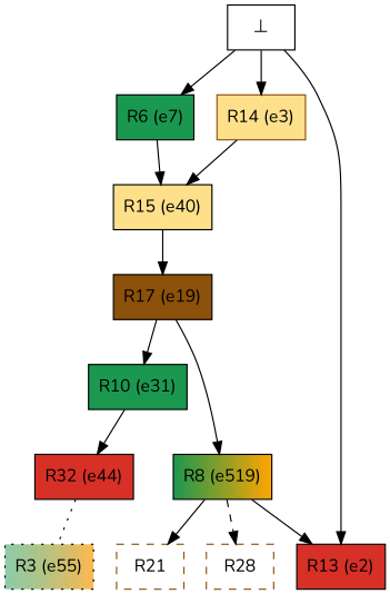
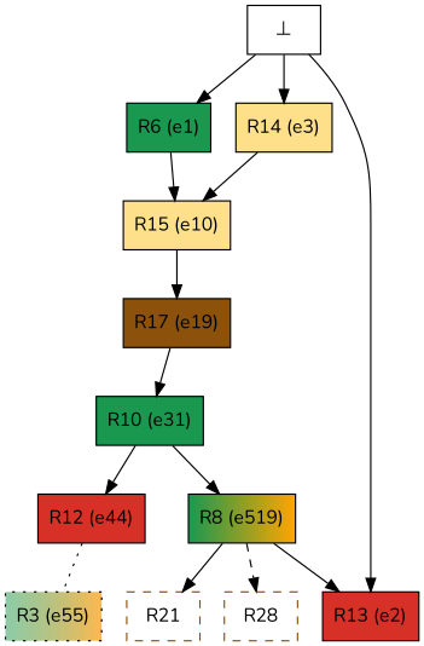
  digraph {
    fontname=Nunito
    node [color=black fillcolor="#1a9850:#1a9850" fontname=Nunito shape=box style=filled]
    edge [fontname=Nunito]
-   n1 [label="R6 (e7)"]
-   n2 [fillcolor="#fee08b:#fee08b" label="R15 (e40)"]
+   n1 [label="R6 (e1)"]
+   n2 [fillcolor="#fee08b:#fee08b" label="R15 (e10)"]
    n3 [fillcolor="#8c510a:#8c510a" label="R17 (e19)"]
    n4 [label="R10 (e31)"]
-   n5 [color="#8c510a" fillcolor="#fee08b:#fee08b" label="R14 (e3)"]
-   n6 [fillcolor="#d73027:#d73027" label="R32 (e44)"]
+   n5 [fillcolor="#fee08b:#fee08b" label="R14 (e3)"]
+   n6 [fillcolor="#d73027:#d73027" label="R12 (e44)"]
    n7 [fillcolor="#1a9850:orange" label="R8 (e519)"]
    n8 [fillcolor="#1a98507f:#ff9900b1" label="R3 (e55)" style="filled,dotted"]
    n9 [fillcolor="#d73027:#d73027" label="R13 (e2)"]
    n10 [color="#8c510a" fillcolor=transparent label=R21 style=dashed]
    n11 [color="#8c510a" fillcolor=transparent label=R28 style=dashed]
    n12 [fillcolor=white label="⊥" color=""]
    n1 -> n2
    n2 -> n3
    n3 -> n4
    n4 -> n6
-   n3 -> n7
+   n4 -> n7
    n5 -> n2
    n6 -> n8 [arrowhead=none style=dotted]
    n7 -> n9
    n7 -> n10 [color=black style=solid]
    n7 -> n11 [color=black style=dashed]
    n12 -> n1
    n12 -> n5
    n12 -> n9
  }
